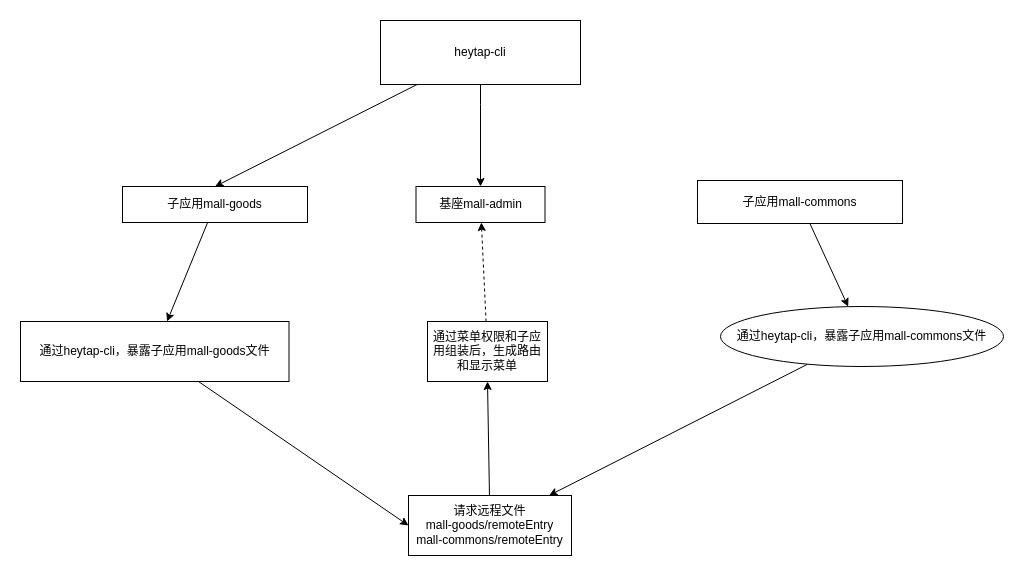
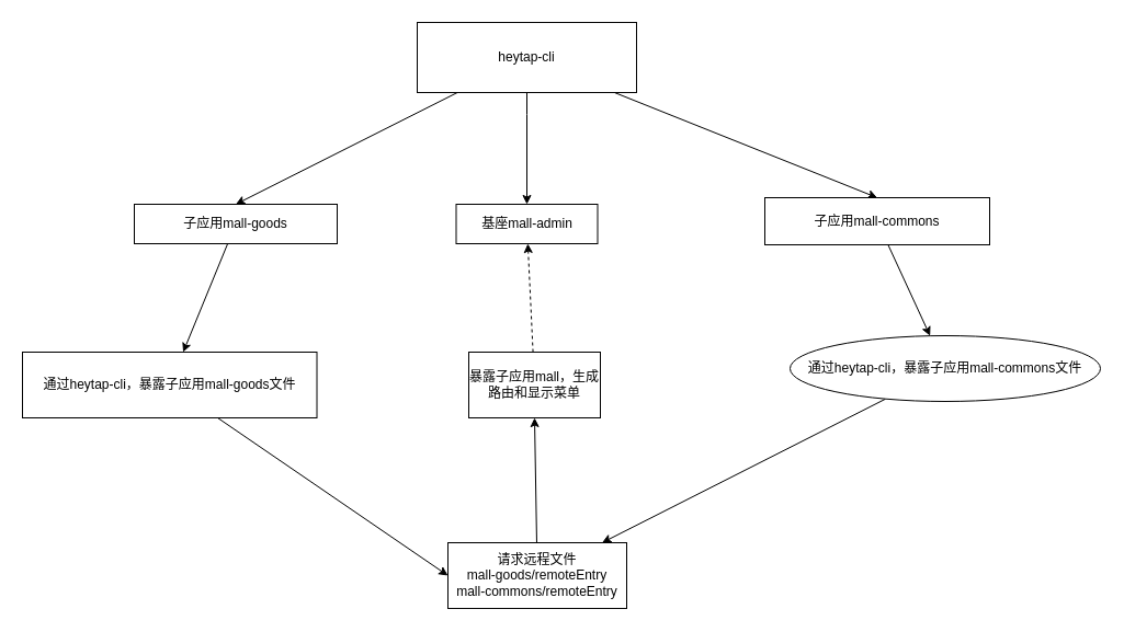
  <mxCell id="0" />
  <mxCell id="1" parent="0" />
  <mxCell id="2" value="基座mall-admin" style="rounded=0;whiteSpace=wrap;html=1;shadow=0;glass=0;" vertex="1" parent="1"><mxGeometry x="415.5" y="186" width="129" height="36" as="geometry" /></mxCell>
  <mxCell id="3" value="" style="edgeStyle=none;rounded=0;orthogonalLoop=1;jettySize=auto;html=1;fontFamily=Helvetica;fontSize=12;fontColor=default;" edge="1" parent="1" source="6" target="2"><mxGeometry relative="1" as="geometry"><Array as="points"><mxPoint x="480" y="104" /></Array></mxGeometry></mxCell>
  <mxCell id="4" style="edgeStyle=none;rounded=0;orthogonalLoop=1;jettySize=auto;html=1;entryX=0.5;entryY=0;entryDx=0;entryDy=0;fontFamily=Helvetica;fontSize=12;fontColor=default;" edge="1" parent="1" source="6" target="8"><mxGeometry relative="1" as="geometry" /></mxCell>
+ <mxCell id="5" style="edgeStyle=none;rounded=0;orthogonalLoop=1;jettySize=auto;html=1;entryX=0.5;entryY=0;entryDx=0;entryDy=0;fontFamily=Helvetica;fontSize=12;fontColor=default;" edge="1" parent="1" source="6" target="10"><mxGeometry relative="1" as="geometry" /></mxCell>
  <mxCell id="6" value="heytap-cli" style="rounded=0;whiteSpace=wrap;html=1;" vertex="1" parent="1"><mxGeometry x="380" y="20" width="200" height="64" as="geometry" /></mxCell>
  <mxCell id="7" value="" style="edgeStyle=none;rounded=0;orthogonalLoop=1;jettySize=auto;html=1;fontFamily=Helvetica;fontSize=12;fontColor=default;" edge="1" parent="1" source="8" target="12"><mxGeometry relative="1" as="geometry" /></mxCell>
  <mxCell id="8" value="子应用mall-goods" style="rounded=0;whiteSpace=wrap;html=1;strokeColor=default;fontFamily=Helvetica;fontSize=12;fontColor=default;fillColor=default;" vertex="1" parent="1"><mxGeometry x="122" y="186" width="185" height="36" as="geometry" /></mxCell>
  <mxCell id="9" value="" style="edgeStyle=none;rounded=0;orthogonalLoop=1;jettySize=auto;html=1;fontFamily=Helvetica;fontSize=12;fontColor=default;" edge="1" parent="1" source="10" target="14"><mxGeometry relative="1" as="geometry" /></mxCell>
  <mxCell id="10" value="子应用mall-commons" style="rounded=0;whiteSpace=wrap;html=1;strokeColor=default;fontFamily=Helvetica;fontSize=12;fontColor=default;fillColor=default;" vertex="1" parent="1"><mxGeometry x="697" y="180" width="205" height="43" as="geometry" /></mxCell>
  <mxCell id="11" style="edgeStyle=none;rounded=0;orthogonalLoop=1;jettySize=auto;html=1;entryX=0;entryY=0.5;entryDx=0;entryDy=0;fontFamily=Helvetica;fontSize=12;fontColor=default;" edge="1" parent="1" source="12" target="16"><mxGeometry relative="1" as="geometry" /></mxCell>
  <mxCell id="12" value="通过heytap-cli，暴露子应用mall-goods文件" style="whiteSpace=wrap;html=1;rounded=0;" vertex="1" parent="1"><mxGeometry x="20" y="321" width="268.5" height="60" as="geometry" /></mxCell>
  <mxCell id="13" style="edgeStyle=none;rounded=0;orthogonalLoop=1;jettySize=auto;html=1;fontFamily=Helvetica;fontSize=12;fontColor=default;" edge="1" parent="1" source="14" target="16"><mxGeometry relative="1" as="geometry" /></mxCell>
  <mxCell id="14" value="&lt;span style=&quot;color: rgb(0, 0, 0); font-family: Helvetica; font-size: 12px; font-style: normal; font-variant-ligatures: normal; font-variant-caps: normal; font-weight: 400; letter-spacing: normal; orphans: 2; text-align: center; text-indent: 0px; text-transform: none; widows: 2; word-spacing: 0px; -webkit-text-stroke-width: 0px; background-color: rgb(255, 255, 255); text-decoration-thickness: initial; text-decoration-style: initial; text-decoration-color: initial; float: none; display: inline !important;&quot;&gt;通过heytap-cli，暴露子应用mall-commons&lt;/span&gt;&lt;span style=&quot;color: rgb(0, 0, 0); font-family: Helvetica; font-size: 12px; font-style: normal; font-variant-ligatures: normal; font-variant-caps: normal; font-weight: 400; letter-spacing: normal; orphans: 2; text-align: center; text-indent: 0px; text-transform: none; widows: 2; word-spacing: 0px; -webkit-text-stroke-width: 0px; background-color: rgb(255, 255, 255); text-decoration-thickness: initial; text-decoration-style: initial; text-decoration-color: initial; float: none; display: inline !important;&quot;&gt;文件&lt;/span&gt;" style="ellipse;whiteSpace=wrap;html=1;" vertex="1" parent="1"><mxGeometry x="720" y="306" width="283" height="60" as="geometry" /></mxCell>
  <mxCell id="15" style="edgeStyle=none;rounded=0;orthogonalLoop=1;jettySize=auto;html=1;entryX=0.5;entryY=1;entryDx=0;entryDy=0;fontFamily=Helvetica;fontSize=12;fontColor=default;" edge="1" parent="1" source="16" target="18"><mxGeometry relative="1" as="geometry" /></mxCell>
  <mxCell id="16" value="请求远程文件&lt;br&gt;mall-goods/remoteEntry&lt;br&gt;mall-commons/remoteEntry" style="rounded=0;whiteSpace=wrap;html=1;strokeColor=default;fontFamily=Helvetica;fontSize=12;fontColor=default;fillColor=default;" vertex="1" parent="1"><mxGeometry x="408" y="495" width="163" height="60" as="geometry" /></mxCell>
  <mxCell id="17" value="" style="edgeStyle=none;rounded=0;orthogonalLoop=1;jettySize=auto;html=1;fontFamily=Helvetica;fontSize=12;fontColor=default;dashed=1;" edge="1" parent="1" source="18" target="2"><mxGeometry relative="1" as="geometry" /></mxCell>
- <mxCell id="18" value="通过菜单权限和子应用组装后，生成路由和显示菜单" style="rounded=0;whiteSpace=wrap;html=1;strokeColor=default;fontFamily=Helvetica;fontSize=12;fontColor=default;fillColor=default;" vertex="1" parent="1"><mxGeometry x="427" y="321" width="120" height="60" as="geometry" /></mxCell>
+ <mxCell id="18" value="暴露子应用mall，生成路由和显示菜单" style="rounded=0;whiteSpace=wrap;html=1;strokeColor=default;fontFamily=Helvetica;fontSize=12;fontColor=default;fillColor=default;" vertex="1" parent="1"><mxGeometry x="427" y="321" width="120" height="60" as="geometry" /></mxCell>
